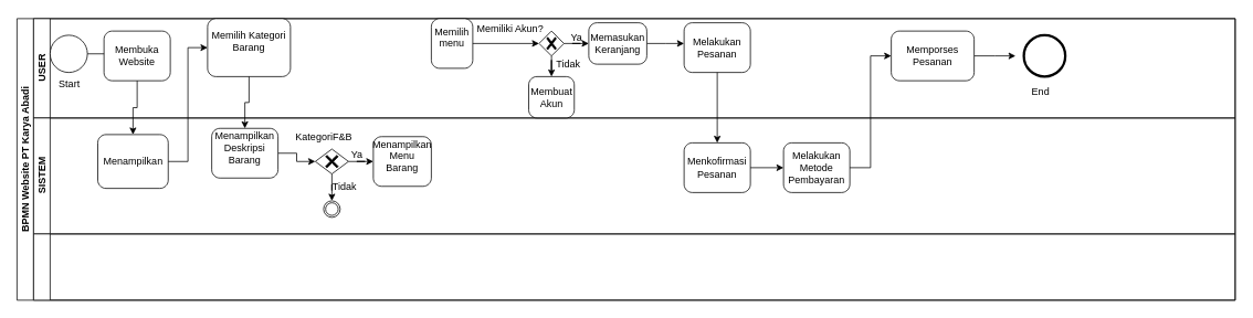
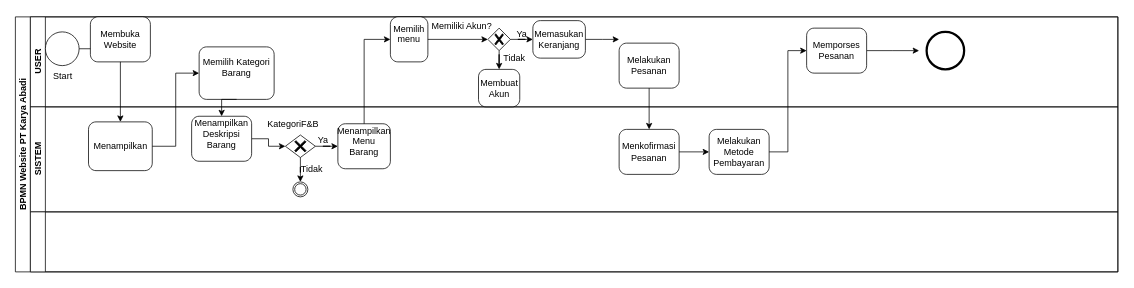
  <mxCell id="0" />
  <mxCell id="1" parent="0" />
  <mxCell id="2" value="BPMN Website PT Karya Abadi" style="swimlane;html=1;childLayout=stackLayout;resizeParent=1;resizeParentMax=0;horizontal=0;startSize=20;horizontalStack=0;whiteSpace=wrap;" vertex="1" parent="1"><mxGeometry x="20" y="22" width="1470" height="340" as="geometry" /></mxCell>
  <mxCell id="3" value="USER" style="swimlane;html=1;startSize=20;horizontal=0;" vertex="1" parent="2"><mxGeometry x="20" width="1450" height="120" as="geometry" /></mxCell>
  <mxCell id="4" value="" style="edgeStyle=orthogonalEdgeStyle;rounded=0;orthogonalLoop=1;jettySize=auto;html=1;" edge="1" parent="3" source="5"><mxGeometry relative="1" as="geometry"><mxPoint x="147.5" y="22.5" as="targetPoint" /></mxGeometry></mxCell>
  <mxCell id="5" value="Start" style="points=[[0.145,0.145,0],[0.5,0,0],[0.855,0.145,0],[1,0.5,0],[0.855,0.855,0],[0.5,1,0],[0.145,0.855,0],[0,0.5,0]];shape=mxgraph.bpmn.event;html=1;verticalLabelPosition=bottom;labelBackgroundColor=#ffffff;verticalAlign=top;align=center;perimeter=ellipsePerimeter;outlineConnect=0;aspect=fixed;outline=standard;symbol=general;" vertex="1" parent="3"><mxGeometry x="20" y="20" width="45" height="45" as="geometry" /></mxCell>
- <mxCell id="6" value="Membuka Website" style="points=[[0.25,0,0],[0.5,0,0],[0.75,0,0],[1,0.25,0],[1,0.5,0],[1,0.75,0],[0.75,1,0],[0.5,1,0],[0.25,1,0],[0,0.75,0],[0,0.5,0],[0,0.25,0]];shape=mxgraph.bpmn.task;whiteSpace=wrap;rectStyle=rounded;size=10;html=1;container=1;expand=0;collapsible=0;taskMarker=abstract;" vertex="1" parent="3"><mxGeometry x="85" y="15" width="80" height="60" as="geometry" /></mxCell>
- <mxCell id="7" value="Memilih Kategori Barang&lt;div&gt;&lt;br&gt;&lt;/div&gt;" style="points=[[0.25,0,0],[0.5,0,0],[0.75,0,0],[1,0.25,0],[1,0.5,0],[1,0.75,0],[0.75,1,0],[0.5,1,0],[0.25,1,0],[0,0.75,0],[0,0.5,0],[0,0.25,0]];shape=mxgraph.bpmn.task;whiteSpace=wrap;rectStyle=rounded;size=10;html=1;container=1;expand=0;collapsible=0;taskMarker=abstract;" vertex="1" parent="3"><mxGeometry x="210" width="100" height="70" as="geometry" /></mxCell>
+ <mxCell id="6" value="Membuka Website" style="points=[[0.25,0,0],[0.5,0,0],[0.75,0,0],[1,0.25,0],[1,0.5,0],[1,0.75,0],[0.75,1,0],[0.5,1,0],[0.25,1,0],[0,0.75,0],[0,0.5,0],[0,0.25,0]];shape=mxgraph.bpmn.task;whiteSpace=wrap;rectStyle=rounded;size=10;html=1;container=1;expand=0;collapsible=0;taskMarker=abstract;" vertex="1" parent="3"><mxGeometry x="80" width="80" height="60" as="geometry" /></mxCell>
+ <mxCell id="7" value="Memilih Kategori Barang&lt;div&gt;&lt;br&gt;&lt;/div&gt;" style="points=[[0.25,0,0],[0.5,0,0],[0.75,0,0],[1,0.25,0],[1,0.5,0],[1,0.75,0],[0.75,1,0],[0.5,1,0],[0.25,1,0],[0,0.75,0],[0,0.5,0],[0,0.25,0]];shape=mxgraph.bpmn.task;whiteSpace=wrap;rectStyle=rounded;size=10;html=1;container=1;expand=0;collapsible=0;taskMarker=abstract;" vertex="1" parent="3"><mxGeometry x="225" y="40" width="100" height="70" as="geometry" /></mxCell>
  <mxCell id="8" value="Memilih menu&lt;div&gt;&lt;br&gt;&lt;/div&gt;" style="points=[[0.25,0,0],[0.5,0,0],[0.75,0,0],[1,0.25,0],[1,0.5,0],[1,0.75,0],[0.75,1,0],[0.5,1,0],[0.25,1,0],[0,0.75,0],[0,0.5,0],[0,0.25,0]];shape=mxgraph.bpmn.task;whiteSpace=wrap;rectStyle=rounded;size=10;html=1;container=1;expand=0;collapsible=0;taskMarker=abstract;" vertex="1" parent="3"><mxGeometry x="480" width="50" height="60" as="geometry" /></mxCell>
  <mxCell id="9" value="" style="points=[[0.25,0.25,0],[0.5,0,0],[0.75,0.25,0],[1,0.5,0],[0.75,0.75,0],[0.5,1,0],[0.25,0.75,0],[0,0.5,0]];shape=mxgraph.bpmn.gateway2;html=1;verticalLabelPosition=bottom;labelBackgroundColor=#ffffff;verticalAlign=top;align=center;perimeter=rhombusPerimeter;outlineConnect=0;outline=none;symbol=none;gwType=exclusive;" vertex="1" parent="3"><mxGeometry x="610" y="15" width="30" height="30" as="geometry" /></mxCell>
  <mxCell id="10" value="Membuat Akun" style="points=[[0.25,0,0],[0.5,0,0],[0.75,0,0],[1,0.25,0],[1,0.5,0],[1,0.75,0],[0.75,1,0],[0.5,1,0],[0.25,1,0],[0,0.75,0],[0,0.5,0],[0,0.25,0]];shape=mxgraph.bpmn.task;whiteSpace=wrap;rectStyle=rounded;size=10;html=1;container=1;expand=0;collapsible=0;taskMarker=abstract;" vertex="1" parent="3"><mxGeometry x="597.5" y="70" width="55" height="50" as="geometry" /></mxCell>
  <mxCell id="11" style="edgeStyle=orthogonalEdgeStyle;rounded=0;orthogonalLoop=1;jettySize=auto;html=1;entryX=0;entryY=0.5;entryDx=0;entryDy=0;entryPerimeter=0;" edge="1" parent="3" source="8" target="9"><mxGeometry relative="1" as="geometry" /></mxCell>
  <mxCell id="12" style="edgeStyle=orthogonalEdgeStyle;rounded=0;orthogonalLoop=1;jettySize=auto;html=1;entryX=0.5;entryY=0;entryDx=0;entryDy=0;entryPerimeter=0;" edge="1" parent="3" source="9" target="10"><mxGeometry relative="1" as="geometry" /></mxCell>
  <mxCell id="13" style="edgeStyle=orthogonalEdgeStyle;rounded=0;orthogonalLoop=1;jettySize=auto;html=1;" edge="1" parent="3" source="14"><mxGeometry relative="1" as="geometry"><mxPoint x="785" y="30" as="targetPoint" /></mxGeometry></mxCell>
  <mxCell id="14" value="Memasukan Keranjang" style="points=[[0.25,0,0],[0.5,0,0],[0.75,0,0],[1,0.25,0],[1,0.5,0],[1,0.75,0],[0.75,1,0],[0.5,1,0],[0.25,1,0],[0,0.75,0],[0,0.5,0],[0,0.25,0]];shape=mxgraph.bpmn.task;whiteSpace=wrap;rectStyle=rounded;size=10;html=1;container=1;expand=0;collapsible=0;taskMarker=abstract;" vertex="1" parent="3"><mxGeometry x="670" y="5" width="70" height="50" as="geometry" /></mxCell>
  <mxCell id="15" style="edgeStyle=orthogonalEdgeStyle;rounded=0;orthogonalLoop=1;jettySize=auto;html=1;entryX=0;entryY=0.5;entryDx=0;entryDy=0;entryPerimeter=0;" edge="1" parent="3" source="9" target="14"><mxGeometry relative="1" as="geometry" /></mxCell>
  <mxCell id="16" value="Tidak" style="text;html=1;align=center;verticalAlign=middle;resizable=0;points=[];autosize=1;strokeColor=none;fillColor=none;" vertex="1" parent="3"><mxGeometry x="620" y="40" width="50" height="30" as="geometry" /></mxCell>
  <mxCell id="17" style="edgeStyle=orthogonalEdgeStyle;rounded=0;orthogonalLoop=1;jettySize=auto;html=1;exitX=0.5;exitY=1;exitDx=0;exitDy=0;exitPerimeter=0;" edge="1" parent="3"><mxGeometry relative="1" as="geometry"><mxPoint x="810" y="60" as="sourcePoint" /><mxPoint x="810" y="60" as="targetPoint" /></mxGeometry></mxCell>
- <mxCell id="18" value="Melakukan Pesanan" style="points=[[0.25,0,0],[0.5,0,0],[0.75,0,0],[1,0.25,0],[1,0.5,0],[1,0.75,0],[0.75,1,0],[0.5,1,0],[0.25,1,0],[0,0.75,0],[0,0.5,0],[0,0.25,0]];shape=mxgraph.bpmn.task;whiteSpace=wrap;rectStyle=rounded;size=10;html=1;container=1;expand=0;collapsible=0;taskMarker=abstract;" vertex="1" parent="3"><mxGeometry x="785" y="5" width="80" height="60" as="geometry" /></mxCell>
+ <mxCell id="18" value="Melakukan Pesanan" style="points=[[0.25,0,0],[0.5,0,0],[0.75,0,0],[1,0.25,0],[1,0.5,0],[1,0.75,0],[0.75,1,0],[0.5,1,0],[0.25,1,0],[0,0.75,0],[0,0.5,0],[0,0.25,0]];shape=mxgraph.bpmn.task;whiteSpace=wrap;rectStyle=rounded;size=10;html=1;container=1;expand=0;collapsible=0;taskMarker=abstract;" vertex="1" parent="3"><mxGeometry x="785" y="35" width="80" height="60" as="geometry" /></mxCell>
  <mxCell id="19" style="edgeStyle=orthogonalEdgeStyle;rounded=0;orthogonalLoop=1;jettySize=auto;html=1;" edge="1" parent="3" source="20"><mxGeometry relative="1" as="geometry"><mxPoint x="1185" y="45" as="targetPoint" /></mxGeometry></mxCell>
- <mxCell id="20" value="Memporses Pesanan" style="points=[[0.25,0,0],[0.5,0,0],[0.75,0,0],[1,0.25,0],[1,0.5,0],[1,0.75,0],[0.75,1,0],[0.5,1,0],[0.25,1,0],[0,0.75,0],[0,0.5,0],[0,0.25,0]];shape=mxgraph.bpmn.task;whiteSpace=wrap;rectStyle=rounded;size=10;html=1;container=1;expand=0;collapsible=0;taskMarker=abstract;" vertex="1" parent="3"><mxGeometry x="1035" y="15" width="100" height="60" as="geometry" /></mxCell>
+ <mxCell id="20" value="Memporses Pesanan" style="points=[[0.25,0,0],[0.5,0,0],[0.75,0,0],[1,0.25,0],[1,0.5,0],[1,0.75,0],[0.75,1,0],[0.5,1,0],[0.25,1,0],[0,0.75,0],[0,0.5,0],[0,0.25,0]];shape=mxgraph.bpmn.task;whiteSpace=wrap;rectStyle=rounded;size=10;html=1;container=1;expand=0;collapsible=0;taskMarker=abstract;" vertex="1" parent="3"><mxGeometry x="1035" y="15" width="80" height="60" as="geometry" /></mxCell>
  <mxCell id="21" value="" style="points=[[0.145,0.145,0],[0.5,0,0],[0.855,0.145,0],[1,0.5,0],[0.855,0.855,0],[0.5,1,0],[0.145,0.855,0],[0,0.5,0]];shape=mxgraph.bpmn.event;html=1;verticalLabelPosition=bottom;labelBackgroundColor=#ffffff;verticalAlign=top;align=center;perimeter=ellipsePerimeter;outlineConnect=0;aspect=fixed;outline=end;symbol=terminate2;" vertex="1" parent="3"><mxGeometry x="1195" y="20" width="50" height="50" as="geometry" /></mxCell>
- <mxCell id="22" value="End&lt;div&gt;&lt;br&gt;&lt;/div&gt;" style="text;html=1;align=center;verticalAlign=middle;resizable=0;points=[];autosize=1;strokeColor=none;fillColor=none;" vertex="1" parent="3"><mxGeometry x="1195" y="75" width="40" height="40" as="geometry" /></mxCell>
  <mxCell id="23" value="SISTEM" style="swimlane;html=1;startSize=20;horizontal=0;" vertex="1" parent="2"><mxGeometry x="20" y="120" width="1450" height="140" as="geometry" /></mxCell>
  <mxCell id="24" value="Menampilkan" style="points=[[0.25,0,0],[0.5,0,0],[0.75,0,0],[1,0.25,0],[1,0.5,0],[1,0.75,0],[0.75,1,0],[0.5,1,0],[0.25,1,0],[0,0.75,0],[0,0.5,0],[0,0.25,0]];shape=mxgraph.bpmn.task;whiteSpace=wrap;rectStyle=rounded;size=10;html=1;container=1;expand=0;collapsible=0;taskMarker=abstract;" vertex="1" parent="23"><mxGeometry x="77.5" y="20" width="85" height="65" as="geometry" /></mxCell>
  <mxCell id="25" style="edgeStyle=orthogonalEdgeStyle;rounded=0;orthogonalLoop=1;jettySize=auto;html=1;exitX=1;exitY=0.5;exitDx=0;exitDy=0;exitPerimeter=0;" edge="1" parent="23" source="26" target="27"><mxGeometry relative="1" as="geometry" /></mxCell>
  <mxCell id="26" value="Menampilkan Deskripsi Barang&lt;div&gt;&lt;br&gt;&lt;/div&gt;" style="points=[[0.25,0,0],[0.5,0,0],[0.75,0,0],[1,0.25,0],[1,0.5,0],[1,0.75,0],[0.75,1,0],[0.5,1,0],[0.25,1,0],[0,0.75,0],[0,0.5,0],[0,0.25,0]];shape=mxgraph.bpmn.task;whiteSpace=wrap;rectStyle=rounded;size=10;html=1;container=1;expand=0;collapsible=0;taskMarker=abstract;" vertex="1" parent="23"><mxGeometry x="215" y="12.5" width="80" height="60" as="geometry" /></mxCell>
  <mxCell id="27" value="" style="points=[[0.25,0.25,0],[0.5,0,0],[0.75,0.25,0],[1,0.5,0],[0.75,0.75,0],[0.5,1,0],[0.25,0.75,0],[0,0.5,0]];shape=mxgraph.bpmn.gateway2;html=1;verticalLabelPosition=bottom;labelBackgroundColor=#ffffff;verticalAlign=top;align=center;perimeter=rhombusPerimeter;outlineConnect=0;outline=none;symbol=none;gwType=exclusive;" vertex="1" parent="23"><mxGeometry x="340" y="37.5" width="40" height="30" as="geometry" /></mxCell>
  <mxCell id="28" value="Menampilkan Menu&lt;div&gt;Barang&lt;br&gt;&lt;div&gt;&lt;br&gt;&lt;/div&gt;&lt;/div&gt;" style="points=[[0.25,0,0],[0.5,0,0],[0.75,0,0],[1,0.25,0],[1,0.5,0],[1,0.75,0],[0.75,1,0],[0.5,1,0],[0.25,1,0],[0,0.75,0],[0,0.5,0],[0,0.25,0]];shape=mxgraph.bpmn.task;whiteSpace=wrap;rectStyle=rounded;size=10;html=1;container=1;expand=0;collapsible=0;taskMarker=abstract;" vertex="1" parent="23"><mxGeometry x="410" y="22.5" width="70" height="60" as="geometry" /></mxCell>
  <mxCell id="29" style="edgeStyle=orthogonalEdgeStyle;rounded=0;orthogonalLoop=1;jettySize=auto;html=1;entryX=0;entryY=0.5;entryDx=0;entryDy=0;entryPerimeter=0;" edge="1" parent="23" source="27" target="28"><mxGeometry relative="1" as="geometry" /></mxCell>
  <mxCell id="30" value="" style="points=[[0.145,0.145,0],[0.5,0,0],[0.855,0.145,0],[1,0.5,0],[0.855,0.855,0],[0.5,1,0],[0.145,0.855,0],[0,0.5,0]];shape=mxgraph.bpmn.event;html=1;verticalLabelPosition=bottom;labelBackgroundColor=#ffffff;verticalAlign=top;align=center;perimeter=ellipsePerimeter;outlineConnect=0;aspect=fixed;outline=throwing;symbol=general;" vertex="1" parent="23"><mxGeometry x="350" y="100" width="20" height="20" as="geometry" /></mxCell>
  <mxCell id="31" value="Ya" style="text;html=1;align=center;verticalAlign=middle;resizable=0;points=[];autosize=1;strokeColor=none;fillColor=none;" vertex="1" parent="23"><mxGeometry x="370" y="30" width="40" height="30" as="geometry" /></mxCell>
  <mxCell id="32" value="KategoriF&amp;amp;B" style="text;html=1;align=center;verticalAlign=middle;resizable=0;points=[];autosize=1;strokeColor=none;fillColor=none;" vertex="1" parent="23"><mxGeometry x="305" y="7.5" width="90" height="30" as="geometry" /></mxCell>
  <mxCell id="33" value="Tidak" style="text;html=1;align=center;verticalAlign=middle;resizable=0;points=[];autosize=1;strokeColor=none;fillColor=none;" vertex="1" parent="23"><mxGeometry x="350" y="67.5" width="50" height="30" as="geometry" /></mxCell>
  <mxCell id="34" style="edgeStyle=orthogonalEdgeStyle;rounded=0;orthogonalLoop=1;jettySize=auto;html=1;entryX=0.5;entryY=0;entryDx=0;entryDy=0;entryPerimeter=0;" edge="1" parent="23" source="27" target="30"><mxGeometry relative="1" as="geometry" /></mxCell>
  <mxCell id="35" value="Menkofirmasi Pesanan" style="points=[[0.25,0,0],[0.5,0,0],[0.75,0,0],[1,0.25,0],[1,0.5,0],[1,0.75,0],[0.75,1,0],[0.5,1,0],[0.25,1,0],[0,0.75,0],[0,0.5,0],[0,0.25,0]];shape=mxgraph.bpmn.task;whiteSpace=wrap;rectStyle=rounded;size=10;html=1;container=1;expand=0;collapsible=0;taskMarker=abstract;" vertex="1" parent="23"><mxGeometry x="785" y="30" width="80" height="60" as="geometry" /></mxCell>
  <mxCell id="36" value="Melakukan&lt;div&gt;Metode&lt;/div&gt;&lt;div&gt;Pembayaran&lt;/div&gt;" style="points=[[0.25,0,0],[0.5,0,0],[0.75,0,0],[1,0.25,0],[1,0.5,0],[1,0.75,0],[0.75,1,0],[0.5,1,0],[0.25,1,0],[0,0.75,0],[0,0.5,0],[0,0.25,0]];shape=mxgraph.bpmn.task;whiteSpace=wrap;rectStyle=rounded;size=10;html=1;container=1;expand=0;collapsible=0;taskMarker=abstract;" vertex="1" parent="23"><mxGeometry x="905" y="30" width="80" height="60" as="geometry" /></mxCell>
  <mxCell id="37" style="edgeStyle=orthogonalEdgeStyle;rounded=0;orthogonalLoop=1;jettySize=auto;html=1;entryX=0;entryY=0.5;entryDx=0;entryDy=0;entryPerimeter=0;" edge="1" parent="23" source="35" target="36"><mxGeometry relative="1" as="geometry" /></mxCell>
  <mxCell id="38" value="" style="swimlane;html=1;startSize=20;horizontal=0;" vertex="1" parent="2"><mxGeometry x="20" y="260" width="1450" height="80" as="geometry" /></mxCell>
  <mxCell id="39" style="edgeStyle=orthogonalEdgeStyle;rounded=0;orthogonalLoop=1;jettySize=auto;html=1;exitX=0.5;exitY=1;exitDx=0;exitDy=0;exitPerimeter=0;entryX=0.5;entryY=0;entryDx=0;entryDy=0;entryPerimeter=0;" edge="1" parent="2" source="6" target="24"><mxGeometry relative="1" as="geometry" /></mxCell>
  <mxCell id="40" style="edgeStyle=orthogonalEdgeStyle;rounded=0;orthogonalLoop=1;jettySize=auto;html=1;exitX=1;exitY=0.5;exitDx=0;exitDy=0;exitPerimeter=0;entryX=0;entryY=0.5;entryDx=0;entryDy=0;entryPerimeter=0;" edge="1" parent="2" source="24" target="7"><mxGeometry relative="1" as="geometry" /></mxCell>
  <mxCell id="41" style="edgeStyle=orthogonalEdgeStyle;rounded=0;orthogonalLoop=1;jettySize=auto;html=1;exitX=0.5;exitY=1;exitDx=0;exitDy=0;exitPerimeter=0;entryX=0.5;entryY=0;entryDx=0;entryDy=0;entryPerimeter=0;" edge="1" parent="2" source="7" target="26"><mxGeometry relative="1" as="geometry" /></mxCell>
+ <mxCell id="42" style="edgeStyle=orthogonalEdgeStyle;rounded=0;orthogonalLoop=1;jettySize=auto;html=1;entryX=0;entryY=0.5;entryDx=0;entryDy=0;entryPerimeter=0;" edge="1" parent="2" source="28" target="8"><mxGeometry relative="1" as="geometry" /></mxCell>
  <mxCell id="43" style="edgeStyle=orthogonalEdgeStyle;rounded=0;orthogonalLoop=1;jettySize=auto;html=1;entryX=0.5;entryY=0;entryDx=0;entryDy=0;entryPerimeter=0;" edge="1" parent="2" source="18" target="35"><mxGeometry relative="1" as="geometry" /></mxCell>
  <mxCell id="44" style="edgeStyle=orthogonalEdgeStyle;rounded=0;orthogonalLoop=1;jettySize=auto;html=1;entryX=0;entryY=0.5;entryDx=0;entryDy=0;entryPerimeter=0;" edge="1" parent="2" source="36" target="20"><mxGeometry relative="1" as="geometry" /></mxCell>
  <mxCell id="45" value="Memiliki Akun?" style="text;html=1;align=center;verticalAlign=middle;resizable=0;points=[];autosize=1;strokeColor=none;fillColor=none;" vertex="1" parent="1"><mxGeometry x="565" y="20" width="100" height="30" as="geometry" /></mxCell>
  <mxCell id="46" value="Ya" style="text;html=1;align=center;verticalAlign=middle;resizable=0;points=[];autosize=1;strokeColor=none;fillColor=none;" vertex="1" parent="1"><mxGeometry x="675" y="30" width="40" height="30" as="geometry" /></mxCell>
